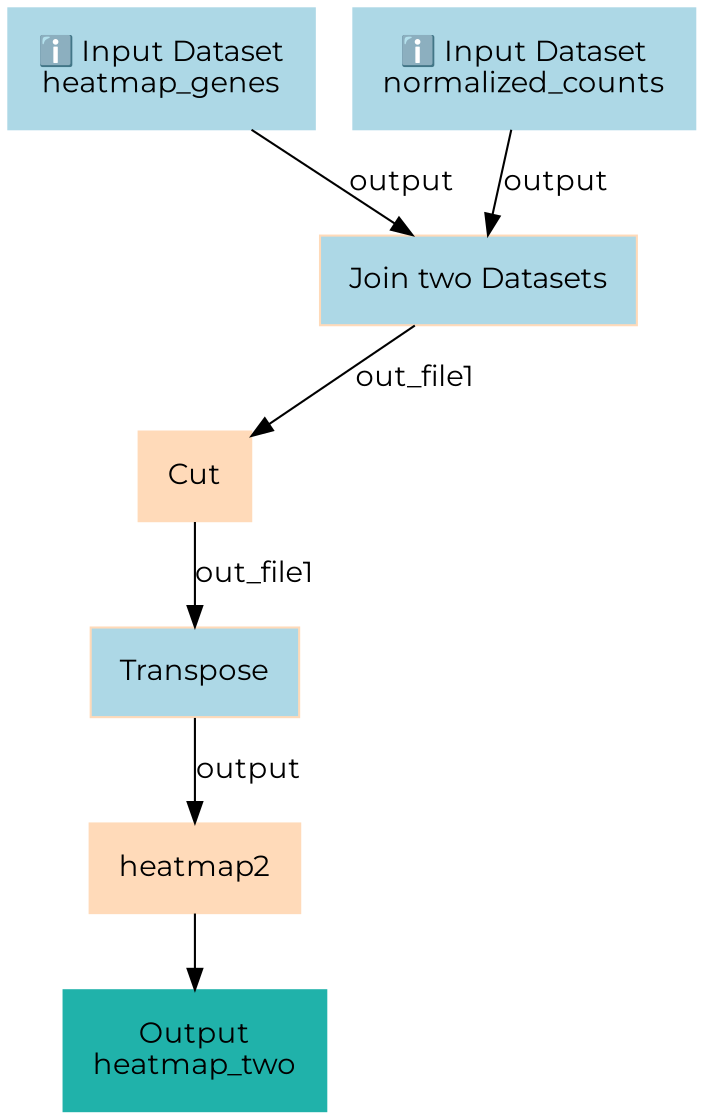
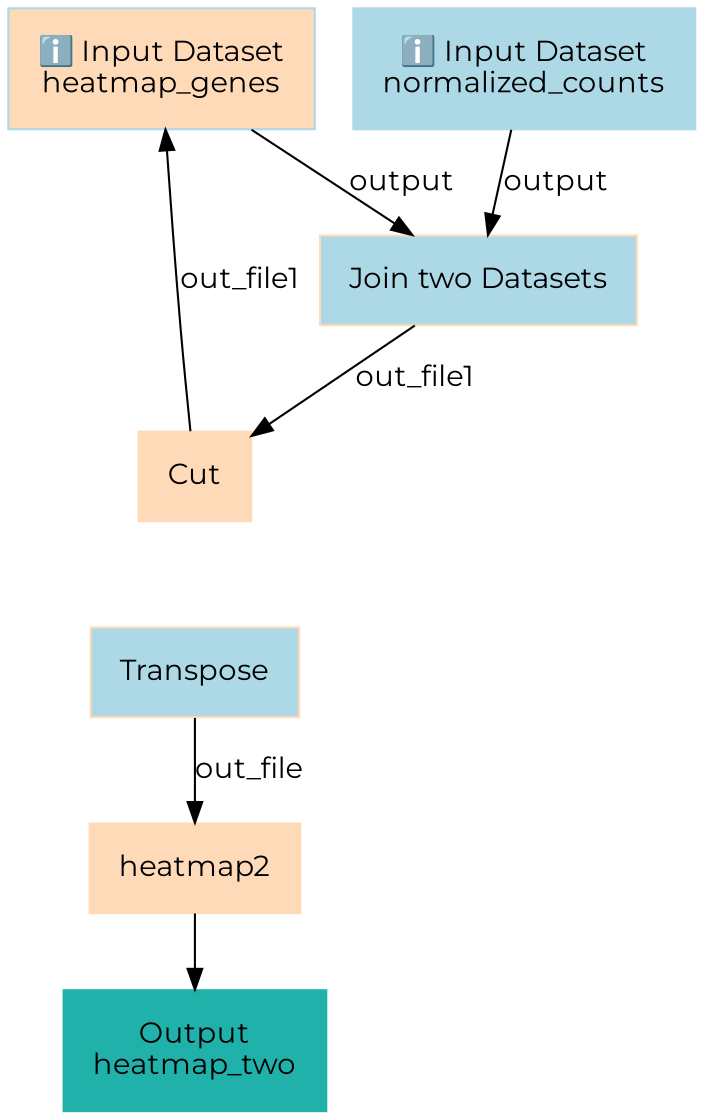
  digraph {
    fontname=Montserrat
    node [color=peachpuff fontname=Montserrat margin="0.2,0.2" shape=box style=filled]
    edge [fontname=Montserrat]
-   n1 [color=lightblue label="ℹ️ Input Dataset\nheatmap_genes"]
+   n1 [color=lightblue label="ℹ️ Input Dataset\nheatmap_genes" fillcolor=peachpuff]
    n2 [fillcolor=lightblue label="Join two Datasets"]
    n3 [label=Cut]
    n4 [color=lightblue label="ℹ️ Input Dataset\nnormalized_counts"]
    n5 [fillcolor=lightblue label=Transpose]
    n6 [label=heatmap2]
    n7 [color=lightseagreen label="Output\nheatmap_two"]
    n1 -> n2 [label=output]
    n2 -> n3 [label=out_file1]
-   n3 -> n5 [label=out_file1]
+   n3 -> n1 [label=out_file1]
    n4 -> n2 [label=output]
-   n5 -> n6 [label=output]
+   n5 -> n6 [label=out_file]
    n6 -> n7
  }
